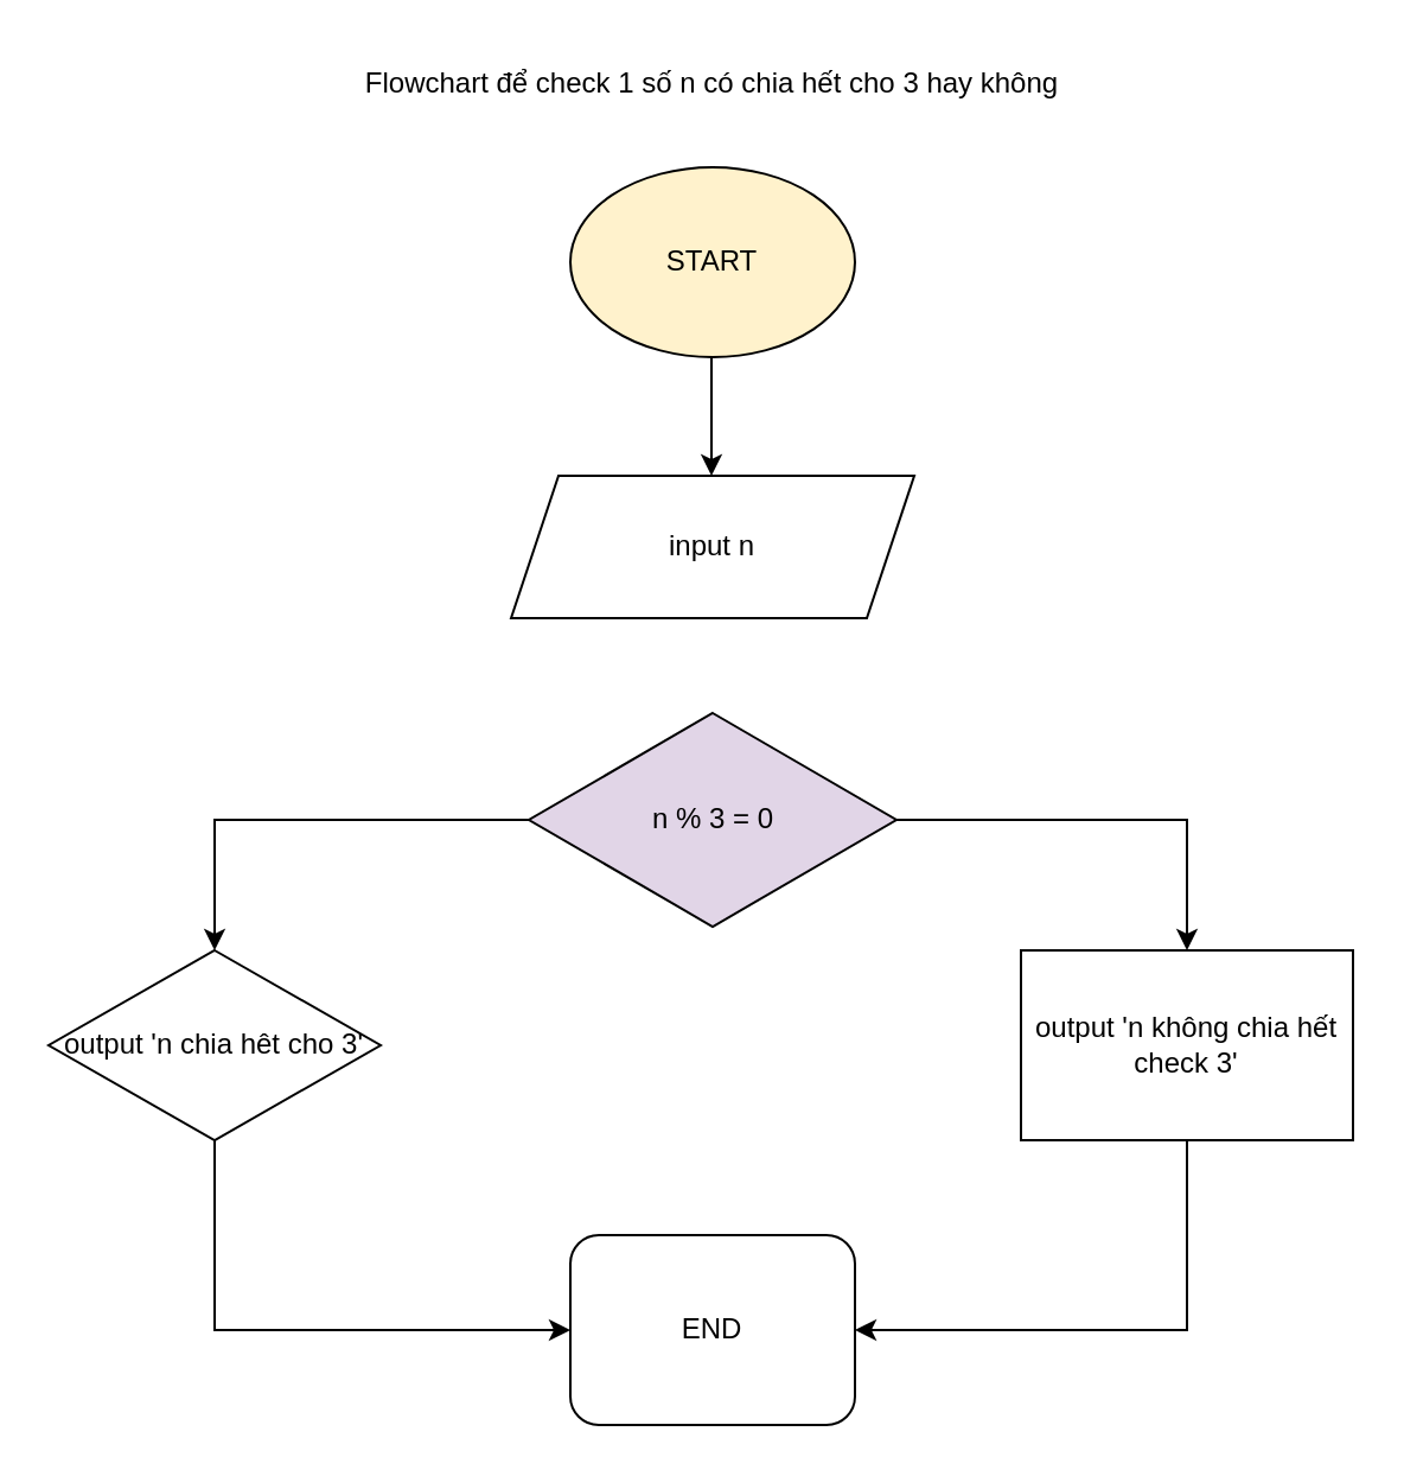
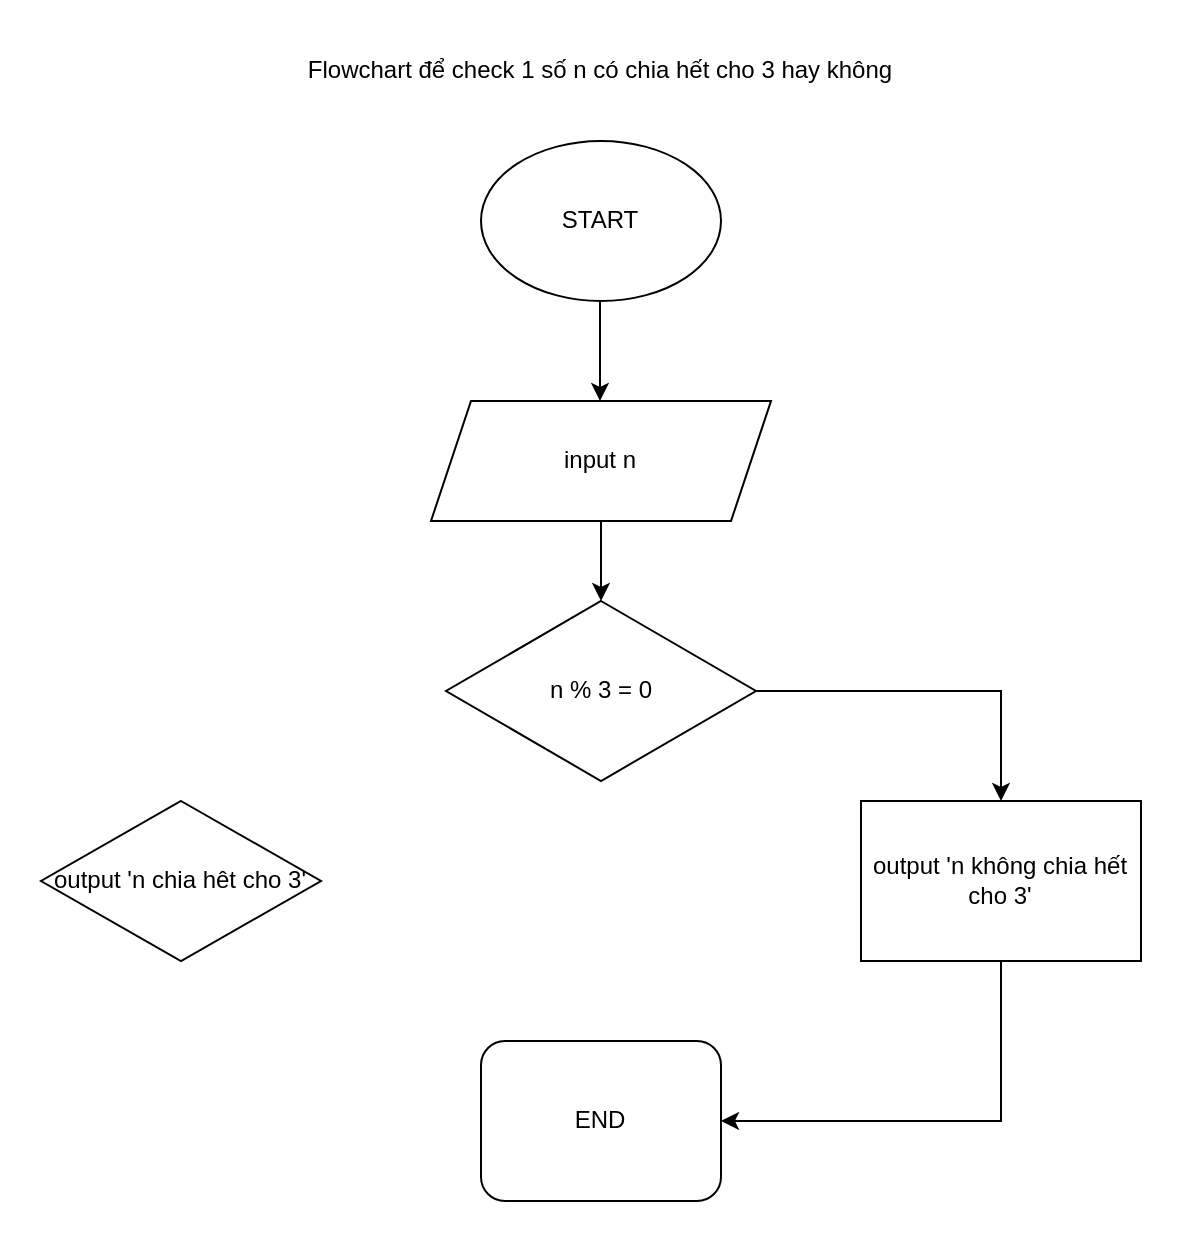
  <mxCell id="0" />
  <mxCell id="1" parent="0" />
- <mxCell id="2" value="START" style="ellipse;whiteSpace=wrap;html=1;fillColor=#fff2cc;" vertex="1" parent="1"><mxGeometry x="240" y="70" width="120" height="80" as="geometry" /></mxCell>
+ <mxCell id="2" value="START" style="ellipse;whiteSpace=wrap;html=1;" vertex="1" parent="1"><mxGeometry x="240" y="70" width="120" height="80" as="geometry" /></mxCell>
  <mxCell id="3" value="" style="endArrow=classic;html=1;rounded=0;" edge="1" parent="1"><mxGeometry width="50" height="50" relative="1" as="geometry"><mxPoint x="299.5" y="150" as="sourcePoint" /><mxPoint x="299.5" y="200" as="targetPoint" /></mxGeometry></mxCell>
+ <mxCell id="4" style="edgeStyle=orthogonalEdgeStyle;rounded=0;orthogonalLoop=1;jettySize=auto;html=1;exitX=0.5;exitY=1;exitDx=0;exitDy=0;entryX=0.5;entryY=0;entryDx=0;entryDy=0;" edge="1" parent="1" source="5" target="8"><mxGeometry relative="1" as="geometry" /></mxCell>
  <mxCell id="5" value="input n" style="shape=parallelogram;perimeter=parallelogramPerimeter;whiteSpace=wrap;html=1;fixedSize=1;" vertex="1" parent="1"><mxGeometry x="215" y="200" width="170" height="60" as="geometry" /></mxCell>
- <mxCell id="6" style="edgeStyle=orthogonalEdgeStyle;rounded=0;orthogonalLoop=1;jettySize=auto;html=1;exitX=0;exitY=0.5;exitDx=0;exitDy=0;entryX=0.5;entryY=0;entryDx=0;entryDy=0;" edge="1" parent="1" source="8" target="10"><mxGeometry relative="1" as="geometry" /></mxCell>
  <mxCell id="7" style="edgeStyle=orthogonalEdgeStyle;rounded=0;orthogonalLoop=1;jettySize=auto;html=1;exitX=1;exitY=0.5;exitDx=0;exitDy=0;" edge="1" parent="1" source="8" target="12"><mxGeometry relative="1" as="geometry" /></mxCell>
- <mxCell id="8" value="n % 3 = 0" style="rhombus;whiteSpace=wrap;html=1;fillColor=#e1d5e7;" vertex="1" parent="1"><mxGeometry x="222.5" y="300" width="155" height="90" as="geometry" /></mxCell>
- <mxCell id="9" style="edgeStyle=orthogonalEdgeStyle;rounded=0;orthogonalLoop=1;jettySize=auto;html=1;exitX=0.5;exitY=1;exitDx=0;exitDy=0;entryX=0;entryY=0.5;entryDx=0;entryDy=0;" edge="1" parent="1" source="10" target="13"><mxGeometry relative="1" as="geometry" /></mxCell>
+ <mxCell id="8" value="n % 3 = 0" style="rhombus;whiteSpace=wrap;html=1;" vertex="1" parent="1"><mxGeometry x="222.5" y="300" width="155" height="90" as="geometry" /></mxCell>
  <mxCell id="10" value="output 'n chia hêt cho 3'" style="rhombus;whiteSpace=wrap;html=1;" vertex="1" parent="1"><mxGeometry x="20" y="400" width="140" height="80" as="geometry" /></mxCell>
  <mxCell id="11" style="edgeStyle=orthogonalEdgeStyle;rounded=0;orthogonalLoop=1;jettySize=auto;html=1;exitX=0.5;exitY=1;exitDx=0;exitDy=0;entryX=1;entryY=0.5;entryDx=0;entryDy=0;" edge="1" parent="1" source="12" target="13"><mxGeometry relative="1" as="geometry" /></mxCell>
- <mxCell id="12" value="output 'n không chia hết check 3'" style="rounded=0;whiteSpace=wrap;html=1;" vertex="1" parent="1"><mxGeometry x="430" y="400" width="140" height="80" as="geometry" /></mxCell>
+ <mxCell id="12" value="output 'n không chia hết cho 3'" style="rounded=0;whiteSpace=wrap;html=1;" vertex="1" parent="1"><mxGeometry x="430" y="400" width="140" height="80" as="geometry" /></mxCell>
  <mxCell id="13" value="END" style="whiteSpace=wrap;html=1;rounded=1;" vertex="1" parent="1"><mxGeometry x="240" y="520" width="120" height="80" as="geometry" /></mxCell>
  <mxCell id="14" value="Flowchart để check 1 số n có chia hết cho 3 hay không" style="text;html=1;strokeColor=none;fillColor=none;align=center;verticalAlign=middle;whiteSpace=wrap;rounded=0;" vertex="1" parent="1"><mxGeometry x="145" y="20" width="310" height="30" as="geometry" /></mxCell>
